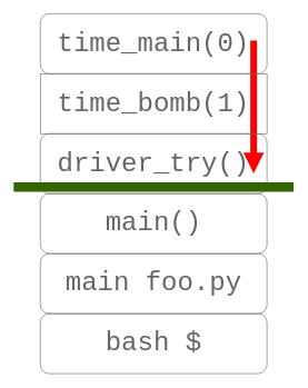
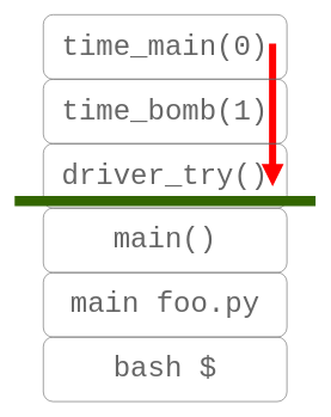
  <mxCell id="0" />
  <mxCell id="1" parent="0" />
  <mxCell id="2" value="" style="shape=flexArrow;endArrow=classic;html=1;fontFamily=Courier New;fontSize=40;fontColor=#666666;fillColor=#FF0000;strokeColor=none;endSize=10;" parent="1" edge="1"><mxGeometry width="50" height="50" relative="1" as="geometry"><mxPoint x="380" y="60" as="sourcePoint" /><mxPoint x="380" y="260" as="targetPoint" /></mxGeometry></mxCell>
  <mxCell id="3" value="&lt;span style=&quot;font-family: &amp;#34;courier new&amp;#34;&quot;&gt;&lt;font style=&quot;font-size: 40px&quot;&gt;time_main(0)&lt;/font&gt;&lt;/span&gt;" style="rounded=1;whiteSpace=wrap;html=1;fontColor=#666666;strokeColor=#666666;fillColor=none;" parent="1" vertex="1"><mxGeometry x="60" y="20" width="340" height="90" as="geometry" /></mxCell>
- <mxCell id="4" value="&lt;span style=&quot;font-family: &amp;#34;courier new&amp;#34;&quot;&gt;&lt;font style=&quot;font-size: 40px&quot;&gt;time_bomb(1)&lt;/font&gt;&lt;/span&gt;" style="whiteSpace=wrap;html=1;fontColor=#666666;strokeColor=#666666;fillColor=none;rounded=0;" parent="1" vertex="1"><mxGeometry x="60" y="110" width="340" height="90" as="geometry" /></mxCell>
+ <mxCell id="4" value="&lt;span style=&quot;font-family: &amp;#34;courier new&amp;#34;&quot;&gt;&lt;font style=&quot;font-size: 40px&quot;&gt;time_bomb(1)&lt;/font&gt;&lt;/span&gt;" style="rounded=1;whiteSpace=wrap;html=1;fontColor=#666666;strokeColor=#666666;fillColor=none;" parent="1" vertex="1"><mxGeometry x="60" y="110" width="340" height="90" as="geometry" /></mxCell>
  <mxCell id="5" value="&lt;span style=&quot;font-family: &amp;#34;courier new&amp;#34;&quot;&gt;&lt;font style=&quot;font-size: 40px&quot;&gt;driver_try()&lt;/font&gt;&lt;/span&gt;" style="rounded=1;whiteSpace=wrap;html=1;fontColor=#666666;strokeColor=#666666;fillColor=none;" parent="1" vertex="1"><mxGeometry x="60" y="200" width="340" height="90" as="geometry" /></mxCell>
  <mxCell id="6" value="&lt;span style=&quot;font-family: &amp;#34;courier new&amp;#34;&quot;&gt;&lt;font style=&quot;font-size: 40px&quot;&gt;main()&lt;/font&gt;&lt;/span&gt;" style="rounded=1;whiteSpace=wrap;html=1;fontColor=#666666;strokeColor=#666666;fillColor=none;" parent="1" vertex="1"><mxGeometry x="60" y="290" width="340" height="90" as="geometry" /></mxCell>
  <mxCell id="7" value="&lt;span style=&quot;font-family: &amp;#34;courier new&amp;#34;&quot;&gt;&lt;font style=&quot;font-size: 40px&quot;&gt;main foo.py&lt;/font&gt;&lt;/span&gt;" style="rounded=1;whiteSpace=wrap;html=1;fontColor=#666666;strokeColor=#666666;fillColor=none;" parent="1" vertex="1"><mxGeometry x="60" y="380" width="340" height="90" as="geometry" /></mxCell>
  <mxCell id="8" value="&lt;span style=&quot;font-family: &amp;#34;courier new&amp;#34;&quot;&gt;&lt;font style=&quot;font-size: 40px&quot;&gt;bash $&lt;/font&gt;&lt;/span&gt;" style="rounded=1;whiteSpace=wrap;html=1;fontColor=#666666;strokeColor=#666666;fillColor=none;" parent="1" vertex="1"><mxGeometry x="60" y="470" width="340" height="90" as="geometry" /></mxCell>
  <mxCell id="9" value="" style="endArrow=none;html=1;strokeColor=#336600;strokeWidth=14;rounded=0;" edge="1" parent="1"><mxGeometry width="50" height="50" relative="1" as="geometry"><mxPoint x="20" y="280" as="sourcePoint" /><mxPoint x="440" y="280" as="targetPoint" /></mxGeometry></mxCell>
